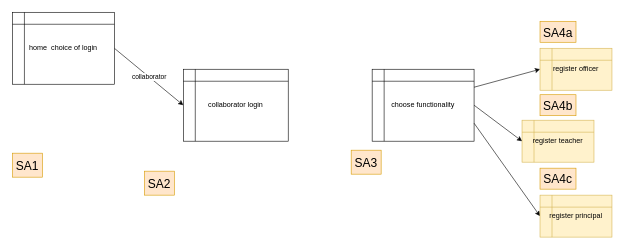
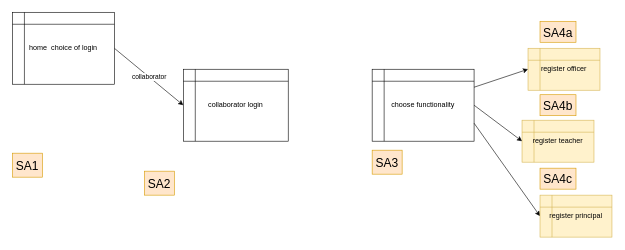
  <mxCell id="0" />
  <mxCell id="1" parent="0" />
  <mxCell id="2" value="collaborator login" style="shape=internalStorage;whiteSpace=wrap;html=1;backgroundOutline=1;" parent="1" vertex="1"><mxGeometry x="305" y="115" width="175" height="120" as="geometry" /></mxCell>
  <mxCell id="3" value="collaborator" style="endArrow=classic;html=1;exitX=1;exitY=0.5;exitDx=0;exitDy=0;entryX=0;entryY=0.5;entryDx=0;entryDy=0;" parent="1" source="4" target="2" edge="1"><mxGeometry width="50" height="50" relative="1" as="geometry"><mxPoint x="140" y="115" as="sourcePoint" /><mxPoint x="260" y="205" as="targetPoint" /></mxGeometry></mxCell>
  <mxCell id="4" value="home&amp;nbsp; choice of login" style="shape=internalStorage;whiteSpace=wrap;html=1;backgroundOutline=1;" parent="1" vertex="1"><mxGeometry x="20" y="20" width="170" height="120" as="geometry" /></mxCell>
  <mxCell id="5" value="register teacher" style="shape=internalStorage;whiteSpace=wrap;html=1;backgroundOutline=1;fillColor=#fff2cc;strokeColor=#d6b656;" parent="1" vertex="1"><mxGeometry x="870" y="200" width="120" height="70" as="geometry" /></mxCell>
  <mxCell id="6" value="" style="endArrow=classic;html=1;exitX=1;exitY=0.5;exitDx=0;exitDy=0;entryX=0;entryY=0.5;entryDx=0;entryDy=0;" parent="1" source="7" target="5" edge="1"><mxGeometry width="50" height="50" relative="1" as="geometry"><mxPoint x="400" y="815" as="sourcePoint" /><mxPoint x="450" y="780" as="targetPoint" /></mxGeometry></mxCell>
  <mxCell id="7" value="choose functionality" style="shape=internalStorage;whiteSpace=wrap;html=1;backgroundOutline=1;" parent="1" vertex="1"><mxGeometry x="620" y="115" width="170" height="120" as="geometry" /></mxCell>
- <mxCell id="8" value="register officer" style="shape=internalStorage;whiteSpace=wrap;html=1;backgroundOutline=1;fillColor=#fff2cc;strokeColor=#d6b656;" parent="1" vertex="1"><mxGeometry x="900" y="80" width="120" height="70" as="geometry" /></mxCell>
+ <mxCell id="8" value="register officer" style="shape=internalStorage;whiteSpace=wrap;html=1;backgroundOutline=1;fillColor=#fff2cc;strokeColor=#d6b656;" parent="1" vertex="1"><mxGeometry x="880" y="80" width="120" height="70" as="geometry" /></mxCell>
  <mxCell id="9" value="" style="endArrow=classic;html=1;exitX=1;exitY=0.25;exitDx=0;exitDy=0;entryX=0;entryY=0.5;entryDx=0;entryDy=0;" parent="1" source="7" target="8" edge="1"><mxGeometry width="50" height="50" relative="1" as="geometry"><mxPoint x="400" y="645" as="sourcePoint" /><mxPoint x="510" y="670" as="targetPoint" /></mxGeometry></mxCell>
  <mxCell id="10" value="" style="endArrow=classic;html=1;exitX=1;exitY=0.75;exitDx=0;exitDy=0;entryX=0;entryY=0.5;entryDx=0;entryDy=0;" parent="1" source="7" target="11" edge="1"><mxGeometry width="50" height="50" relative="1" as="geometry"><mxPoint x="400" y="645" as="sourcePoint" /><mxPoint x="490" y="725" as="targetPoint" /></mxGeometry></mxCell>
  <mxCell id="11" value="register principal" style="shape=internalStorage;whiteSpace=wrap;html=1;backgroundOutline=1;fillColor=#fff2cc;strokeColor=#d6b656;" parent="1" vertex="1"><mxGeometry x="900" y="325" width="120" height="70" as="geometry" /></mxCell>
  <mxCell id="12" value="SA1" style="text;html=1;strokeColor=#d79b00;fillColor=#ffe6cc;align=center;verticalAlign=middle;whiteSpace=wrap;rounded=0;fontSize=20;" vertex="1" parent="1"><mxGeometry x="20" y="255" width="50" height="40" as="geometry" /></mxCell>
  <mxCell id="13" value="SA2" style="text;html=1;strokeColor=#d79b00;fillColor=#ffe6cc;align=center;verticalAlign=middle;whiteSpace=wrap;rounded=0;fontSize=20;" vertex="1" parent="1"><mxGeometry x="240" y="285" width="50" height="40" as="geometry" /></mxCell>
- <mxCell id="14" value="SA3" style="text;html=1;strokeColor=#d79b00;fillColor=#ffe6cc;align=center;verticalAlign=middle;whiteSpace=wrap;rounded=0;fontSize=20;" vertex="1" parent="1"><mxGeometry x="585" y="250" width="50" height="40" as="geometry" /></mxCell>
+ <mxCell id="14" value="SA3" style="text;html=1;strokeColor=#d79b00;fillColor=#ffe6cc;align=center;verticalAlign=middle;whiteSpace=wrap;rounded=0;fontSize=20;" vertex="1" parent="1"><mxGeometry x="620" y="250" width="50" height="40" as="geometry" /></mxCell>
  <mxCell id="15" value="SA4a" style="text;html=1;strokeColor=#d79b00;fillColor=#ffe6cc;align=center;verticalAlign=middle;whiteSpace=wrap;rounded=0;fontSize=20;" vertex="1" parent="1"><mxGeometry x="900" y="35" width="60" height="35" as="geometry" /></mxCell>
  <mxCell id="16" value="SA4b" style="text;html=1;strokeColor=#d79b00;fillColor=#ffe6cc;align=center;verticalAlign=middle;whiteSpace=wrap;rounded=0;fontSize=20;" vertex="1" parent="1"><mxGeometry x="900" y="157.5" width="60" height="35" as="geometry" /></mxCell>
  <mxCell id="17" value="SA4c" style="text;html=1;strokeColor=#d79b00;fillColor=#ffe6cc;align=center;verticalAlign=middle;whiteSpace=wrap;rounded=0;fontSize=20;" vertex="1" parent="1"><mxGeometry x="900" y="280" width="60" height="35" as="geometry" /></mxCell>
